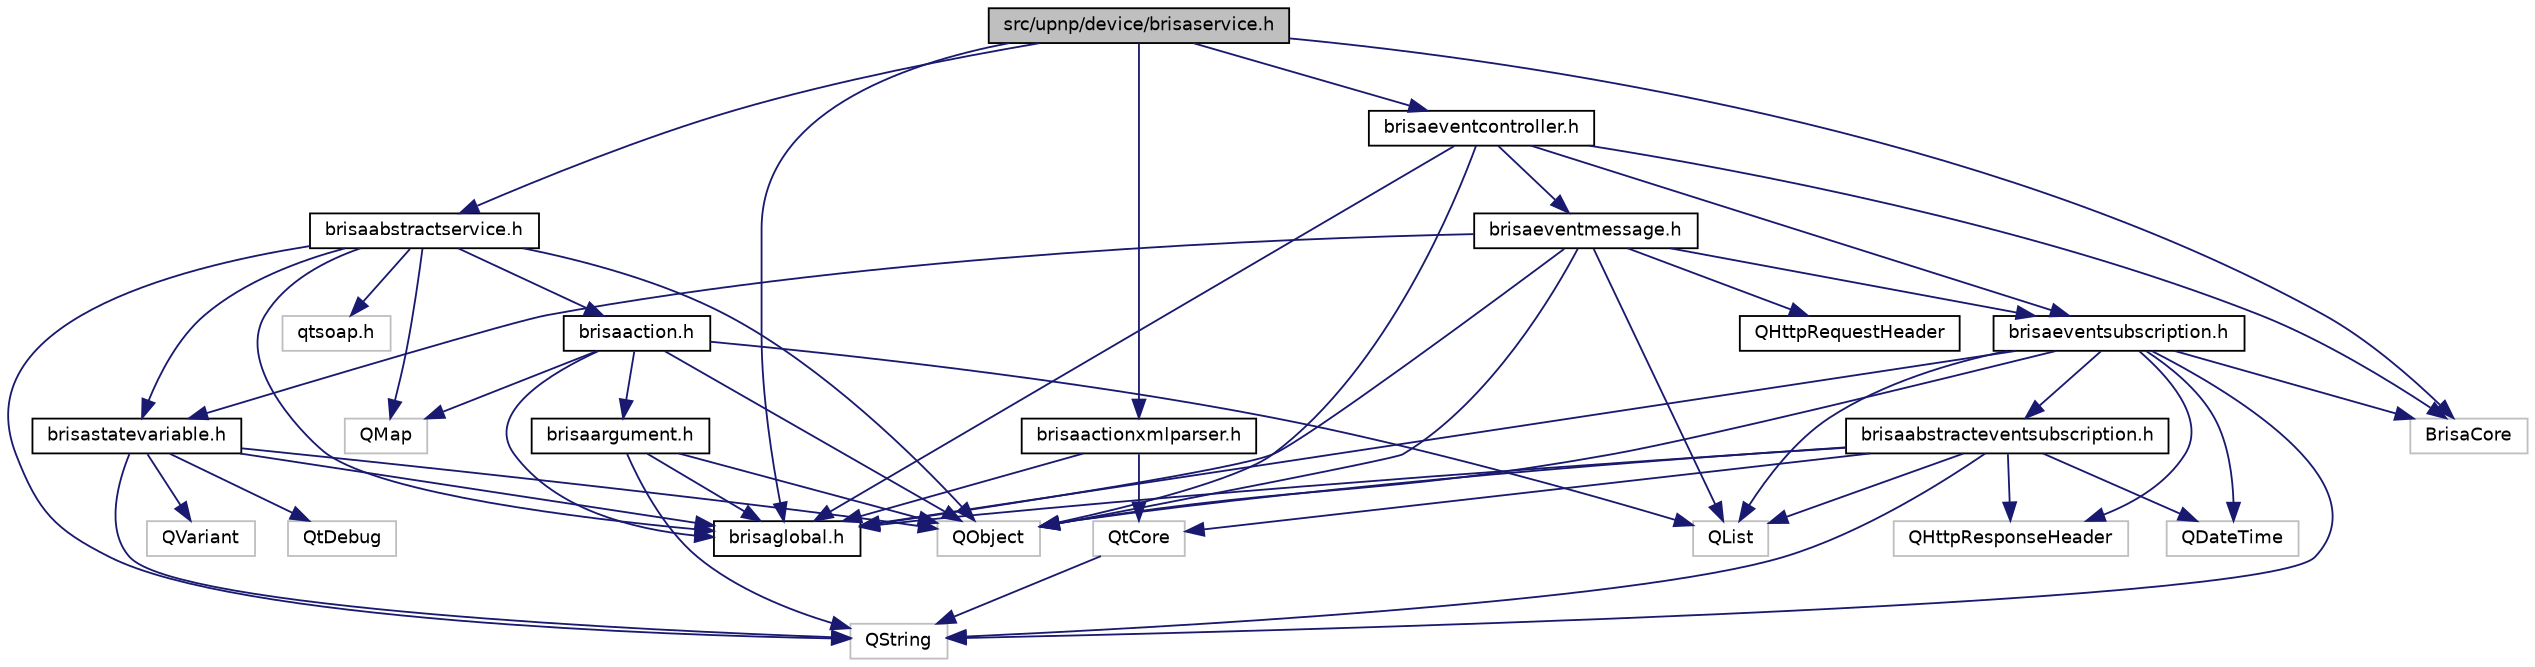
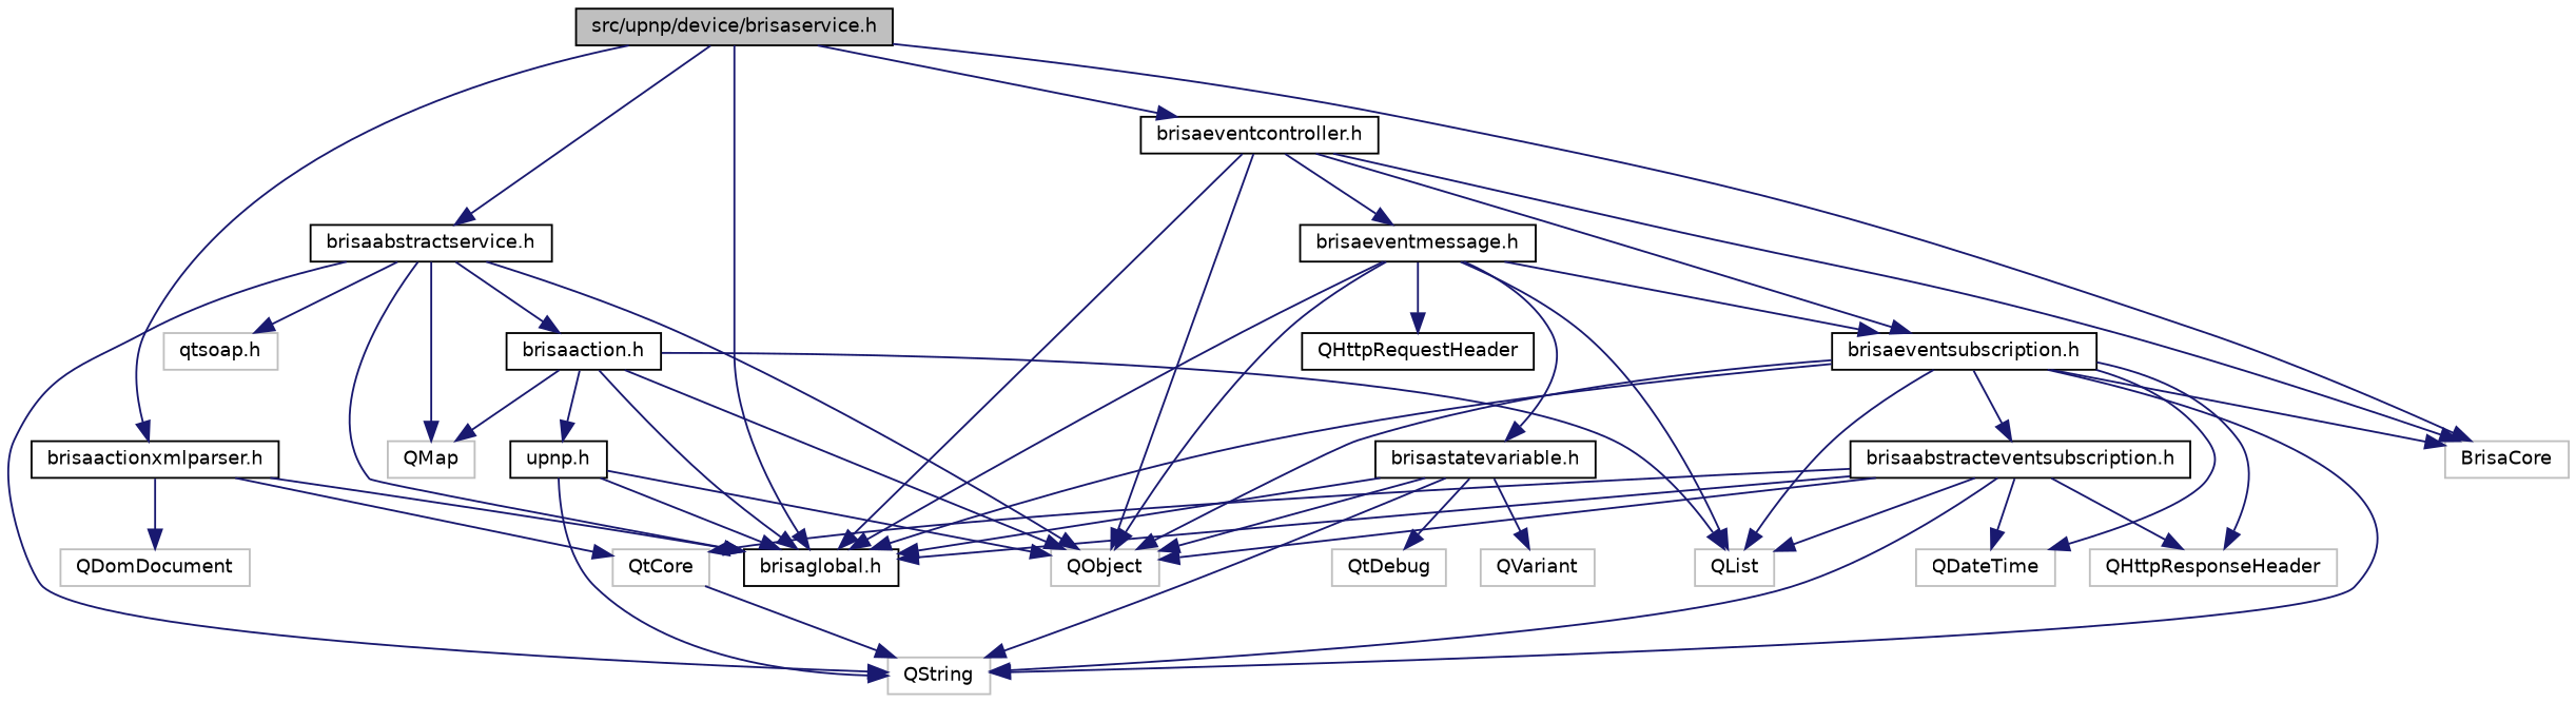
  digraph {
    fontname="DejaVu Sans"
    node [color=black fontname="DejaVu Sans" fontsize=10 shape=record]
    edge [color=midnightblue fontname="DejaVu Sans" fontsize=10 labelfontname=FreeSans labelfontsize=10 style=solid]
    n1 [fillcolor=grey75 fontcolor=black height=0.2 label="src/upnp/device/brisaservice.h" style=filled width=0.4]
    n2 [height=0.2 label="brisaabstractservice.h" width=0.4]
    n3 [height=0.2 label="brisaglobal.h" width=0.4]
    n4 [height=0.2 label="brisaeventcontroller.h" width=0.4]
    n5 [color=grey75 height=0.2 label=BrisaCore width=0.4]
    n6 [height=0.2 label="brisaactionxmlparser.h" width=0.4]
    n7 [height=0.2 label="brisaaction.h" width=0.4]
    n8 [color=grey75 height=0.2 label=QObject width=0.4]
    n9 [color=grey75 height=0.2 label=QString width=0.4]
    n10 [color=grey75 height=0.2 label=QMap width=0.4]
    n11 [height=0.2 label="brisastatevariable.h" width=0.4]
    n12 [color=grey75 height=0.2 label="qtsoap.h" width=0.4]
    n13 [height=0.2 label="brisaeventmessage.h" width=0.4]
    n14 [height=0.2 label="brisaeventsubscription.h" width=0.4]
    n15 [color=grey75 height=0.2 label=QtCore width=0.4]
-   n17 [height=0.2 label="brisaargument.h" width=0.4]
+   n16 [color=grey75 height=0.2 label=QDomDocument width=0.4]
+   n17 [height=0.2 label="upnp.h" width=0.4]
    n18 [color=grey75 height=0.2 label=QList width=0.4]
    n19 [color=grey75 height=0.2 label=QVariant width=0.4]
    n20 [color=grey75 height=0.2 label=QtDebug width=0.4]
    n21 [height=0.2 label=QHttpRequestHeader width=0.4]
    n22 [height=0.2 label="brisaabstracteventsubscription.h" width=0.4]
    n23 [color=grey75 height=0.2 label=QDateTime width=0.4]
    n24 [color=grey75 height=0.2 label=QHttpResponseHeader width=0.4]
    n1 -> n2
    n1 -> n3
    n1 -> n4
    n1 -> n5
    n1 -> n6
    n2 -> n3
    n2 -> n7
    n2 -> n8
    n2 -> n9
    n2 -> n10
-   n2 -> n11
    n2 -> n12
    n4 -> n3
    n4 -> n5
    n4 -> n8
    n4 -> n13
    n4 -> n14
    n6 -> n3
    n6 -> n15
+   n6 -> n16
    n7 -> n3
    n7 -> n8
    n7 -> n10
    n7 -> n17
    n7 -> n18
    n11 -> n3
    n11 -> n8
    n11 -> n9
    n11 -> n19
    n11 -> n20
    n13 -> n3
    n13 -> n8
    n13 -> n11
    n13 -> n14
    n13 -> n18
    n13 -> n21
    n14 -> n3
    n14 -> n5
    n14 -> n8
    n14 -> n9
    n14 -> n18
    n14 -> n22
    n14 -> n23
    n14 -> n24
    n15 -> n9
    n17 -> n3
    n17 -> n8
    n17 -> n9
    n22 -> n3
    n22 -> n8
    n22 -> n9
    n22 -> n15
    n22 -> n18
    n22 -> n23
    n22 -> n24
  }
